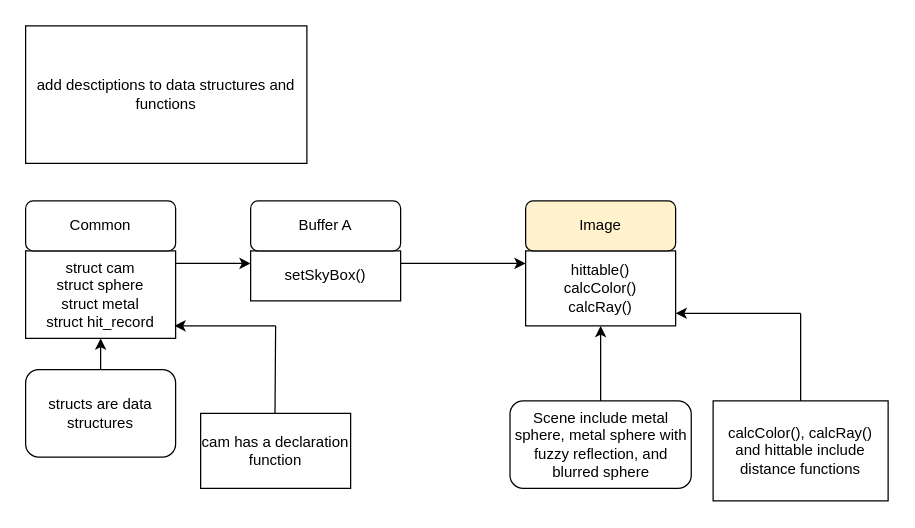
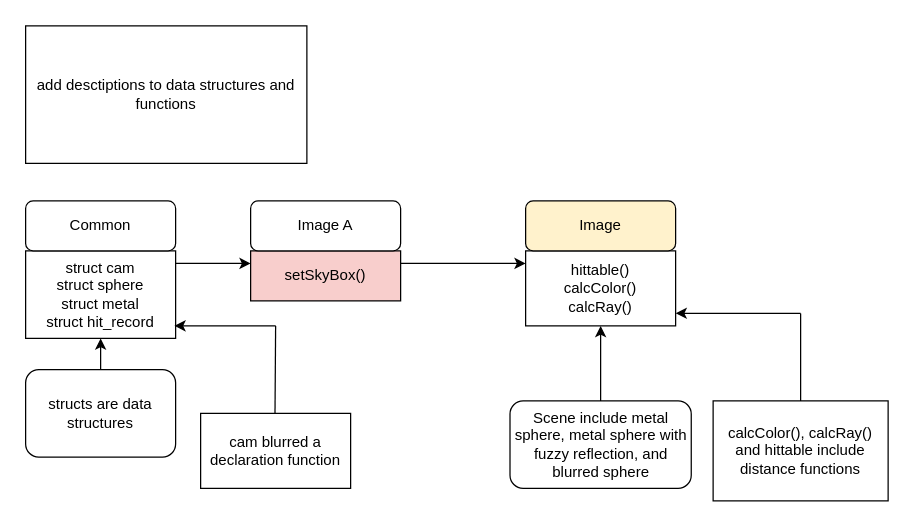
  <mxCell id="0" />
  <mxCell id="1" parent="0" />
  <mxCell id="2" value="" style="endArrow=classic;html=1;exitX=1;exitY=0.25;exitDx=0;exitDy=0;" edge="1" parent="1"><mxGeometry width="50" height="50" relative="1" as="geometry"><mxPoint x="320" y="210" as="sourcePoint" /><mxPoint x="420" y="210" as="targetPoint" /></mxGeometry></mxCell>
  <mxCell id="3" value="" style="endArrow=classic;html=1;entryX=0.5;entryY=1;entryDx=0;entryDy=0;exitX=0.5;exitY=0;exitDx=0;exitDy=0;" edge="1" parent="1" source="4" target="5"><mxGeometry width="50" height="50" relative="1" as="geometry"><mxPoint x="425" y="280" as="sourcePoint" /><mxPoint x="425" y="240" as="targetPoint" /></mxGeometry></mxCell>
  <mxCell id="4" value="Scene include metal sphere, metal sphere with fuzzy reflection, and blurred sphere" style="rounded=1;whiteSpace=wrap;html=1;" vertex="1" parent="1"><mxGeometry x="407.5" y="320" width="145" height="70" as="geometry" /></mxCell>
  <mxCell id="5" value="&lt;div&gt;hittable()&lt;/div&gt;&lt;div&gt;calcColor()&lt;/div&gt;&lt;div&gt;calcRay()&lt;br&gt;&lt;/div&gt;" style="rounded=0;whiteSpace=wrap;html=1;" vertex="1" parent="1"><mxGeometry x="420" y="200" width="120" height="60" as="geometry" /></mxCell>
  <mxCell id="6" value="Image" style="rounded=1;whiteSpace=wrap;html=1;fillColor=#fff2cc;" vertex="1" parent="1"><mxGeometry x="420" y="160" width="120" height="40" as="geometry" /></mxCell>
- <mxCell id="7" value="setSkyBox()" style="rounded=0;whiteSpace=wrap;html=1;" vertex="1" parent="1"><mxGeometry x="200" y="200" width="120" height="40" as="geometry" /></mxCell>
- <mxCell id="8" value="&lt;div&gt;Buffer A&lt;/div&gt;" style="rounded=1;whiteSpace=wrap;html=1;" vertex="1" parent="1"><mxGeometry x="200" y="160" width="120" height="40" as="geometry" /></mxCell>
+ <mxCell id="7" value="setSkyBox()" style="rounded=0;whiteSpace=wrap;html=1;fillColor=#f8cecc;" vertex="1" parent="1"><mxGeometry x="200" y="200" width="120" height="40" as="geometry" /></mxCell>
+ <mxCell id="8" value="&lt;div&gt;Image A&lt;/div&gt;" style="rounded=1;whiteSpace=wrap;html=1;" vertex="1" parent="1"><mxGeometry x="200" y="160" width="120" height="40" as="geometry" /></mxCell>
  <mxCell id="9" value="" style="endArrow=classic;html=1;entryX=0.5;entryY=1;entryDx=0;entryDy=0;exitX=0.5;exitY=0;exitDx=0;exitDy=0;" edge="1" parent="1" source="10" target="15"><mxGeometry width="50" height="50" relative="1" as="geometry"><mxPoint x="70" y="300" as="sourcePoint" /><mxPoint x="160" y="300" as="targetPoint" /><Array as="points" /></mxGeometry></mxCell>
  <mxCell id="10" value="structs are data structures" style="rounded=1;whiteSpace=wrap;html=1;" vertex="1" parent="1"><mxGeometry x="20" y="295" width="120" height="70" as="geometry" /></mxCell>
  <mxCell id="11" value="" style="endArrow=classic;html=1;entryX=1;entryY=0.833;entryDx=0;entryDy=0;entryPerimeter=0;" edge="1" parent="1" target="5"><mxGeometry width="50" height="50" relative="1" as="geometry"><mxPoint x="640" y="250" as="sourcePoint" /><mxPoint x="660" y="250" as="targetPoint" /></mxGeometry></mxCell>
  <mxCell id="12" value="calcColor(), calcRay() and hittable include distance functions" style="rounded=0;whiteSpace=wrap;html=1;" vertex="1" parent="1"><mxGeometry x="570" y="320" width="140" height="80" as="geometry" /></mxCell>
  <mxCell id="13" value="" style="endArrow=none;html=1;exitX=0.5;exitY=0;exitDx=0;exitDy=0;" edge="1" parent="1" source="12"><mxGeometry width="50" height="50" relative="1" as="geometry"><mxPoint x="660" y="280" as="sourcePoint" /><mxPoint x="640" y="250" as="targetPoint" /></mxGeometry></mxCell>
  <mxCell id="14" value="" style="endArrow=classic;html=1;entryX=0;entryY=0.25;entryDx=0;entryDy=0;" edge="1" parent="1" target="7"><mxGeometry width="50" height="50" relative="1" as="geometry"><mxPoint x="140" y="210" as="sourcePoint" /><mxPoint x="140" y="210" as="targetPoint" /></mxGeometry></mxCell>
  <mxCell id="15" value="&lt;div&gt;struct cam&lt;/div&gt;&lt;div&gt;struct sphere&lt;/div&gt;&lt;div&gt;struct metal&lt;/div&gt;&lt;div&gt;struct hit_record&lt;br&gt;&lt;/div&gt;" style="rounded=0;whiteSpace=wrap;html=1;" vertex="1" parent="1"><mxGeometry x="20" y="200" width="120" height="70" as="geometry" /></mxCell>
  <mxCell id="16" value="Common" style="rounded=1;whiteSpace=wrap;html=1;" vertex="1" parent="1"><mxGeometry x="20" y="160" width="120" height="40" as="geometry" /></mxCell>
  <mxCell id="17" value="" style="endArrow=classic;html=1;entryX=0.992;entryY=0.857;entryDx=0;entryDy=0;entryPerimeter=0;" edge="1" parent="1" target="15"><mxGeometry width="50" height="50" relative="1" as="geometry"><mxPoint x="220" y="260" as="sourcePoint" /><mxPoint x="230" y="300" as="targetPoint" /></mxGeometry></mxCell>
- <mxCell id="18" value="cam has a declaration function" style="rounded=0;whiteSpace=wrap;html=1;" vertex="1" parent="1"><mxGeometry x="160" y="330" width="120" height="60" as="geometry" /></mxCell>
+ <mxCell id="18" value="cam blurred a declaration function" style="rounded=0;whiteSpace=wrap;html=1;" vertex="1" parent="1"><mxGeometry x="160" y="330" width="120" height="60" as="geometry" /></mxCell>
  <mxCell id="19" value="" style="endArrow=none;html=1;" edge="1" parent="1"><mxGeometry width="50" height="50" relative="1" as="geometry"><mxPoint x="219.5" y="330" as="sourcePoint" /><mxPoint x="220" y="260" as="targetPoint" /></mxGeometry></mxCell>
  <mxCell id="20" value="add desctiptions to data structures and functions" style="rounded=0;whiteSpace=wrap;html=1;" vertex="1" parent="1"><mxGeometry x="20" y="20" width="225" height="110" as="geometry" /></mxCell>
